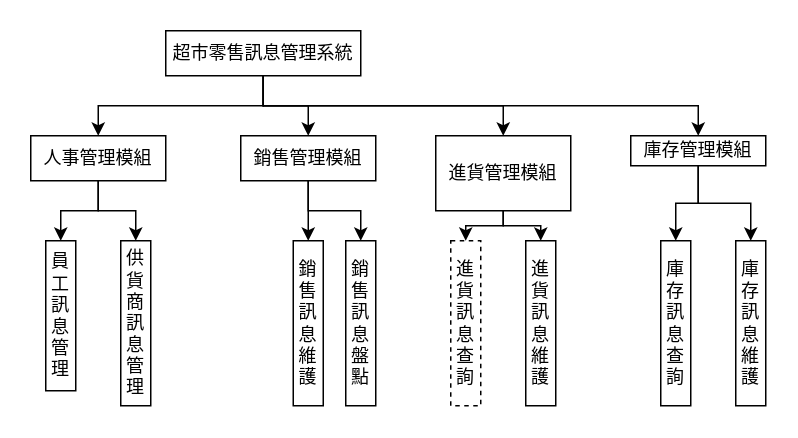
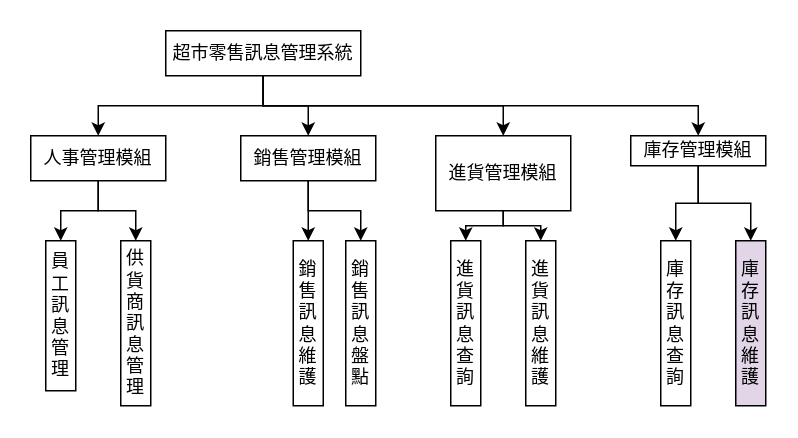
  <mxCell id="0" />
  <mxCell id="1" parent="0" />
  <mxCell id="2" value="超市零售訊息管理系統" style="rounded=0;whiteSpace=wrap;html=1;" vertex="1" parent="1"><mxGeometry x="110" y="20" width="130" height="30" as="geometry" /></mxCell>
  <mxCell id="3" value="人事管理模組" style="rounded=0;whiteSpace=wrap;html=1;" vertex="1" parent="1"><mxGeometry x="20" y="90" width="90" height="30" as="geometry" /></mxCell>
  <mxCell id="4" value="銷售管理模組" style="rounded=0;whiteSpace=wrap;html=1;" vertex="1" parent="1"><mxGeometry x="160" y="90" width="90" height="30" as="geometry" /></mxCell>
  <mxCell id="5" value="進貨管理模組" style="rounded=0;whiteSpace=wrap;html=1;" vertex="1" parent="1"><mxGeometry x="290" y="90" width="90" height="50" as="geometry" /></mxCell>
  <mxCell id="6" value="" style="endArrow=classic;html=1;rounded=0;exitX=0.5;exitY=1;exitDx=0;exitDy=0;entryX=0.5;entryY=0;entryDx=0;entryDy=0;edgeStyle=orthogonalEdgeStyle;" edge="1" parent="1" source="2" target="3"><mxGeometry width="50" height="50" relative="1" as="geometry"><mxPoint x="250" y="150" as="sourcePoint" /><mxPoint x="300" y="100" as="targetPoint" /></mxGeometry></mxCell>
  <mxCell id="7" value="" style="endArrow=classic;html=1;rounded=0;exitX=0.5;exitY=1;exitDx=0;exitDy=0;edgeStyle=orthogonalEdgeStyle;" edge="1" parent="1" source="2" target="4"><mxGeometry width="50" height="50" relative="1" as="geometry"><mxPoint x="185" y="60" as="sourcePoint" /><mxPoint x="75" y="100" as="targetPoint" /></mxGeometry></mxCell>
  <mxCell id="8" value="" style="endArrow=classic;html=1;rounded=0;exitX=0.5;exitY=1;exitDx=0;exitDy=0;edgeStyle=orthogonalEdgeStyle;entryX=0.5;entryY=0;entryDx=0;entryDy=0;" edge="1" parent="1" source="2" target="5"><mxGeometry width="50" height="50" relative="1" as="geometry"><mxPoint x="185" y="60" as="sourcePoint" /><mxPoint x="215" y="100" as="targetPoint" /></mxGeometry></mxCell>
  <mxCell id="9" value="庫存管理模組" style="rounded=0;whiteSpace=wrap;html=1;" vertex="1" parent="1"><mxGeometry x="420" y="90" width="90" height="20" as="geometry" /></mxCell>
  <mxCell id="10" value="" style="endArrow=classic;html=1;rounded=0;exitX=0.5;exitY=1;exitDx=0;exitDy=0;edgeStyle=orthogonalEdgeStyle;entryX=0.5;entryY=0;entryDx=0;entryDy=0;" edge="1" parent="1" source="2" target="9"><mxGeometry width="50" height="50" relative="1" as="geometry"><mxPoint x="185" y="60" as="sourcePoint" /><mxPoint x="345" y="100" as="targetPoint" /></mxGeometry></mxCell>
  <mxCell id="11" value="員工訊息管理" style="rounded=0;whiteSpace=wrap;html=1;" vertex="1" parent="1"><mxGeometry x="30" y="160" width="20" height="100" as="geometry" /></mxCell>
  <mxCell id="12" value="供貨商訊息管理" style="rounded=0;whiteSpace=wrap;html=1;" vertex="1" parent="1"><mxGeometry x="80" y="160" width="20" height="110" as="geometry" /></mxCell>
  <mxCell id="13" value="銷售訊息維護" style="rounded=0;whiteSpace=wrap;html=1;" vertex="1" parent="1"><mxGeometry x="195" y="160" width="20" height="110" as="geometry" /></mxCell>
  <mxCell id="14" value="銷售訊息盤點" style="rounded=0;whiteSpace=wrap;html=1;" vertex="1" parent="1"><mxGeometry x="230" y="160" width="20" height="110" as="geometry" /></mxCell>
- <mxCell id="15" value="進貨訊息查詢" style="rounded=0;whiteSpace=wrap;html=1;dashed=1;" vertex="1" parent="1"><mxGeometry x="300" y="160" width="20" height="110" as="geometry" /></mxCell>
+ <mxCell id="15" value="進貨訊息查詢" style="rounded=0;whiteSpace=wrap;html=1;" vertex="1" parent="1"><mxGeometry x="300" y="160" width="20" height="110" as="geometry" /></mxCell>
  <mxCell id="16" value="進貨訊息維護" style="rounded=0;whiteSpace=wrap;html=1;" vertex="1" parent="1"><mxGeometry x="350" y="160" width="20" height="110" as="geometry" /></mxCell>
  <mxCell id="17" value="庫存訊息查詢" style="rounded=0;whiteSpace=wrap;html=1;" vertex="1" parent="1"><mxGeometry x="440" y="160" width="20" height="110" as="geometry" /></mxCell>
- <mxCell id="18" value="庫存訊息維護" style="rounded=0;whiteSpace=wrap;html=1;" vertex="1" parent="1"><mxGeometry x="490" y="160" width="20" height="110" as="geometry" /></mxCell>
+ <mxCell id="18" value="庫存訊息維護" style="rounded=0;whiteSpace=wrap;html=1;fillColor=#e1d5e7;" vertex="1" parent="1"><mxGeometry x="490" y="160" width="20" height="110" as="geometry" /></mxCell>
  <mxCell id="19" value="" style="endArrow=classic;html=1;rounded=0;exitX=0.5;exitY=1;exitDx=0;exitDy=0;entryX=0.5;entryY=0;entryDx=0;entryDy=0;edgeStyle=orthogonalEdgeStyle;" edge="1" parent="1" source="3" target="11"><mxGeometry width="50" height="50" relative="1" as="geometry"><mxPoint x="185" y="60" as="sourcePoint" /><mxPoint x="75" y="100" as="targetPoint" /></mxGeometry></mxCell>
  <mxCell id="20" value="" style="endArrow=classic;html=1;rounded=0;exitX=0.5;exitY=1;exitDx=0;exitDy=0;entryX=0.5;entryY=0;entryDx=0;entryDy=0;edgeStyle=orthogonalEdgeStyle;" edge="1" parent="1" source="3" target="12"><mxGeometry width="50" height="50" relative="1" as="geometry"><mxPoint x="75" y="130" as="sourcePoint" /><mxPoint x="50" y="170" as="targetPoint" /></mxGeometry></mxCell>
  <mxCell id="21" value="" style="endArrow=classic;html=1;rounded=0;exitX=0.5;exitY=1;exitDx=0;exitDy=0;entryX=0.5;entryY=0;entryDx=0;entryDy=0;edgeStyle=orthogonalEdgeStyle;" edge="1" parent="1" source="4" target="13"><mxGeometry width="50" height="50" relative="1" as="geometry"><mxPoint x="215" y="130" as="sourcePoint" /><mxPoint x="180" y="170" as="targetPoint" /></mxGeometry></mxCell>
  <mxCell id="22" value="" style="endArrow=classic;html=1;rounded=0;exitX=0.5;exitY=1;exitDx=0;exitDy=0;entryX=0.5;entryY=0;entryDx=0;entryDy=0;edgeStyle=orthogonalEdgeStyle;" edge="1" parent="1" source="4" target="14"><mxGeometry width="50" height="50" relative="1" as="geometry"><mxPoint x="225" y="140" as="sourcePoint" /><mxPoint x="190" y="180" as="targetPoint" /></mxGeometry></mxCell>
  <mxCell id="23" value="" style="endArrow=classic;html=1;rounded=0;exitX=0.5;exitY=1;exitDx=0;exitDy=0;entryX=0.5;entryY=0;entryDx=0;entryDy=0;edgeStyle=orthogonalEdgeStyle;" edge="1" parent="1" source="5" target="15"><mxGeometry width="50" height="50" relative="1" as="geometry"><mxPoint x="235" y="150" as="sourcePoint" /><mxPoint x="200" y="190" as="targetPoint" /></mxGeometry></mxCell>
  <mxCell id="24" value="" style="endArrow=classic;html=1;rounded=0;exitX=0.5;exitY=1;exitDx=0;exitDy=0;entryX=0.5;entryY=0;entryDx=0;entryDy=0;edgeStyle=orthogonalEdgeStyle;" edge="1" parent="1" source="5" target="16"><mxGeometry width="50" height="50" relative="1" as="geometry"><mxPoint x="345" y="130" as="sourcePoint" /><mxPoint x="320" y="170" as="targetPoint" /></mxGeometry></mxCell>
  <mxCell id="25" value="" style="endArrow=classic;html=1;rounded=0;exitX=0.5;exitY=1;exitDx=0;exitDy=0;entryX=0.5;entryY=0;entryDx=0;entryDy=0;edgeStyle=orthogonalEdgeStyle;" edge="1" parent="1" source="9" target="17"><mxGeometry width="50" height="50" relative="1" as="geometry"><mxPoint x="345" y="130" as="sourcePoint" /><mxPoint x="370" y="170" as="targetPoint" /></mxGeometry></mxCell>
  <mxCell id="26" value="" style="endArrow=classic;html=1;rounded=0;exitX=0.5;exitY=1;exitDx=0;exitDy=0;entryX=0.5;entryY=0;entryDx=0;entryDy=0;edgeStyle=orthogonalEdgeStyle;" edge="1" parent="1" source="9" target="18"><mxGeometry width="50" height="50" relative="1" as="geometry"><mxPoint x="475" y="130" as="sourcePoint" /><mxPoint x="460" y="170" as="targetPoint" /></mxGeometry></mxCell>
